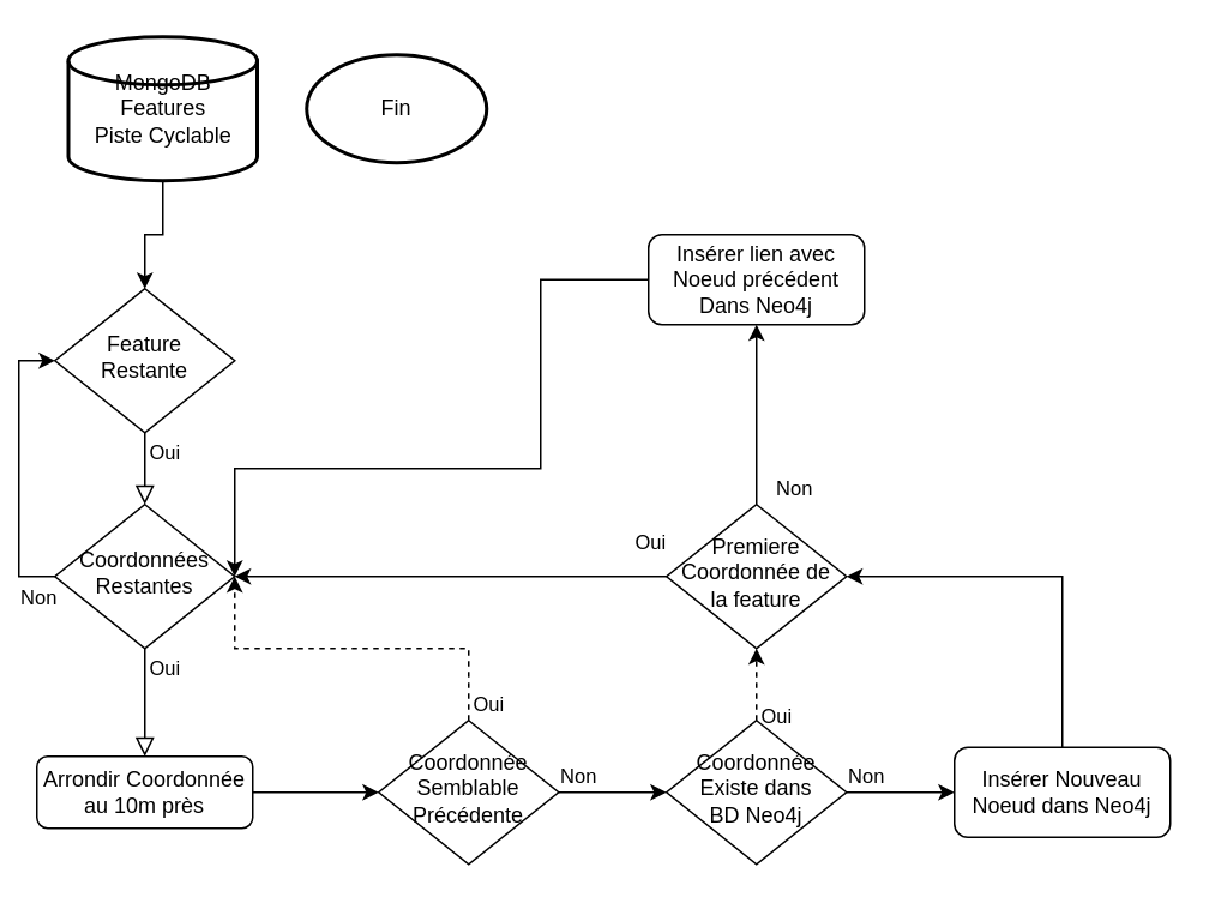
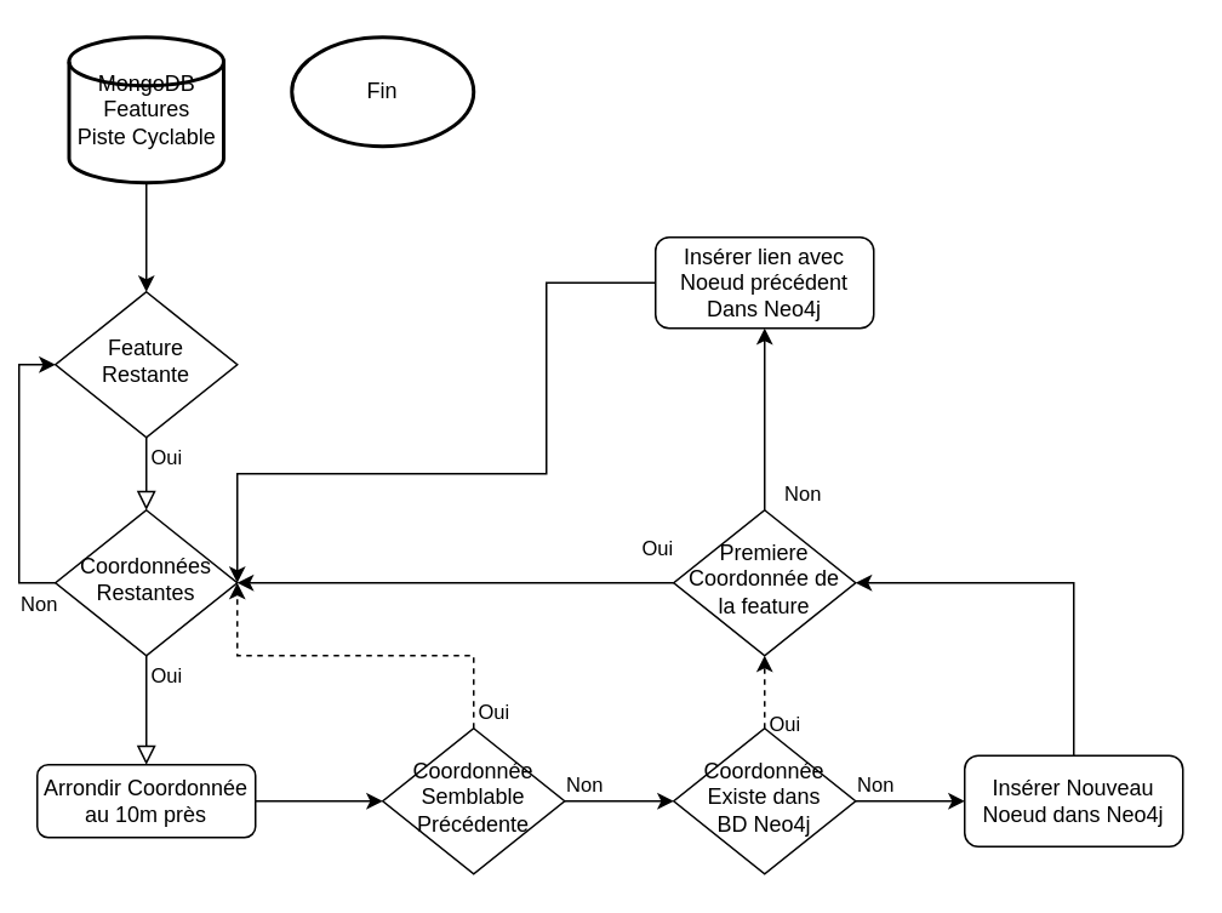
  <mxCell id="0" />
  <mxCell id="1" parent="0" />
  <mxCell id="2" value="" style="rounded=0;html=1;jettySize=auto;orthogonalLoop=1;fontSize=11;endArrow=block;endFill=0;endSize=8;strokeWidth=1;shadow=0;labelBackgroundColor=none;edgeStyle=orthogonalEdgeStyle;" parent="1" source="4" target="7" edge="1"><mxGeometry y="20" relative="1" as="geometry"><mxPoint as="offset" /></mxGeometry></mxCell>
  <mxCell id="3" value="Oui" style="edgeLabel;html=1;align=center;verticalAlign=middle;resizable=0;points=[];" vertex="1" connectable="0" parent="2"><mxGeometry relative="1" as="geometry"><mxPoint x="10" y="-10" as="offset" /></mxGeometry></mxCell>
  <mxCell id="4" value="Feature&lt;br&gt;Restante" style="rhombus;whiteSpace=wrap;html=1;shadow=0;fontFamily=Helvetica;fontSize=12;align=center;strokeWidth=1;spacing=6;spacingTop=-4;" parent="1" vertex="1"><mxGeometry x="30" y="160" width="100" height="80" as="geometry" /></mxCell>
  <mxCell id="5" value="" style="rounded=0;html=1;jettySize=auto;orthogonalLoop=1;fontSize=11;endArrow=block;endFill=0;endSize=8;strokeWidth=1;shadow=0;labelBackgroundColor=none;edgeStyle=orthogonalEdgeStyle;" parent="1" source="7" target="9" edge="1"><mxGeometry x="0.333" y="20" relative="1" as="geometry"><mxPoint as="offset" /></mxGeometry></mxCell>
  <mxCell id="6" value="Oui" style="edgeLabel;html=1;align=center;verticalAlign=middle;resizable=0;points=[];" vertex="1" connectable="0" parent="5"><mxGeometry x="-0.133" y="1" relative="1" as="geometry"><mxPoint x="9" y="-16" as="offset" /></mxGeometry></mxCell>
  <mxCell id="7" value="Coordonnées&lt;br&gt;Restantes" style="rhombus;whiteSpace=wrap;html=1;shadow=0;fontFamily=Helvetica;fontSize=12;align=center;strokeWidth=1;spacing=6;spacingTop=-4;" parent="1" vertex="1"><mxGeometry x="30" y="280" width="100" height="80" as="geometry" /></mxCell>
  <mxCell id="8" style="edgeStyle=orthogonalEdgeStyle;rounded=0;orthogonalLoop=1;jettySize=auto;html=1;entryX=0;entryY=0.5;entryDx=0;entryDy=0;" edge="1" parent="1" source="9" target="17"><mxGeometry relative="1" as="geometry" /></mxCell>
  <mxCell id="9" value="Arrondir Coordonnée au 10m près" style="rounded=1;whiteSpace=wrap;html=1;fontSize=12;glass=0;strokeWidth=1;shadow=0;" parent="1" vertex="1"><mxGeometry x="20" y="420" width="120" height="40" as="geometry" /></mxCell>
  <mxCell id="10" style="edgeStyle=orthogonalEdgeStyle;rounded=0;orthogonalLoop=1;jettySize=auto;html=1;entryX=0.5;entryY=0;entryDx=0;entryDy=0;" edge="1" parent="1" source="11" target="4"><mxGeometry relative="1" as="geometry" /></mxCell>
- <mxCell id="11" value="MongoDB&lt;br&gt;Features&lt;br&gt;Piste Cyclable" style="strokeWidth=2;html=1;shape=mxgraph.flowchart.database;whiteSpace=wrap;" vertex="1" parent="1"><mxGeometry x="37.5" y="20" width="105" height="80" as="geometry" /></mxCell>
- <mxCell id="12" value="Fin" style="strokeWidth=2;html=1;shape=mxgraph.flowchart.start_1;whiteSpace=wrap;" vertex="1" parent="1"><mxGeometry x="170" y="30" width="100" height="60" as="geometry" /></mxCell>
+ <mxCell id="11" value="MongoDB&lt;br&gt;Features&lt;br&gt;Piste Cyclable" style="strokeWidth=2;html=1;shape=mxgraph.flowchart.database;whiteSpace=wrap;" vertex="1" parent="1"><mxGeometry x="37.5" y="20" width="85" height="80" as="geometry" /></mxCell>
+ <mxCell id="12" value="Fin" style="strokeWidth=2;html=1;shape=mxgraph.flowchart.start_1;whiteSpace=wrap;" vertex="1" parent="1"><mxGeometry x="160" y="20" width="100" height="60" as="geometry" /></mxCell>
  <mxCell id="13" style="edgeStyle=orthogonalEdgeStyle;rounded=0;orthogonalLoop=1;jettySize=auto;html=1;exitX=0.5;exitY=0;exitDx=0;exitDy=0;entryX=1;entryY=0.5;entryDx=0;entryDy=0;dashed=1;" edge="1" parent="1" source="17" target="7"><mxGeometry relative="1" as="geometry"><Array as="points"><mxPoint x="260" y="360" /><mxPoint x="130" y="360" /></Array></mxGeometry></mxCell>
  <mxCell id="14" value="Oui" style="edgeLabel;html=1;align=center;verticalAlign=middle;resizable=0;points=[];" vertex="1" connectable="0" parent="13"><mxGeometry x="-0.079" y="-2" relative="1" as="geometry"><mxPoint x="67" y="32" as="offset" /></mxGeometry></mxCell>
  <mxCell id="15" style="edgeStyle=orthogonalEdgeStyle;rounded=0;orthogonalLoop=1;jettySize=auto;html=1;entryX=0;entryY=0.5;entryDx=0;entryDy=0;" edge="1" parent="1" source="17" target="22"><mxGeometry relative="1" as="geometry" /></mxCell>
  <mxCell id="16" value="Non" style="edgeLabel;html=1;align=center;verticalAlign=middle;resizable=0;points=[];" vertex="1" connectable="0" parent="15"><mxGeometry x="-0.133" relative="1" as="geometry"><mxPoint x="-16" y="-10" as="offset" /></mxGeometry></mxCell>
  <mxCell id="17" value="Coordonnée&lt;br&gt;Semblable&lt;br&gt;Précédente" style="rhombus;whiteSpace=wrap;html=1;shadow=0;fontFamily=Helvetica;fontSize=12;align=center;strokeWidth=1;spacing=6;spacingTop=-4;" vertex="1" parent="1"><mxGeometry x="210" y="400" width="100" height="80" as="geometry" /></mxCell>
  <mxCell id="18" style="edgeStyle=orthogonalEdgeStyle;rounded=0;orthogonalLoop=1;jettySize=auto;html=1;entryX=0.5;entryY=1;entryDx=0;entryDy=0;dashed=1;" edge="1" parent="1" source="22" target="25"><mxGeometry relative="1" as="geometry" /></mxCell>
  <mxCell id="19" value="Oui" style="edgeLabel;html=1;align=center;verticalAlign=middle;resizable=0;points=[];" vertex="1" connectable="0" parent="18"><mxGeometry x="-0.35" y="2" relative="1" as="geometry"><mxPoint x="12" y="10" as="offset" /></mxGeometry></mxCell>
  <mxCell id="20" style="edgeStyle=orthogonalEdgeStyle;rounded=0;orthogonalLoop=1;jettySize=auto;html=1;entryX=0;entryY=0.5;entryDx=0;entryDy=0;" edge="1" parent="1" source="22"><mxGeometry relative="1" as="geometry"><mxPoint x="530" y="440" as="targetPoint" /></mxGeometry></mxCell>
  <mxCell id="21" value="Non" style="edgeLabel;html=1;align=center;verticalAlign=middle;resizable=0;points=[];" vertex="1" connectable="0" parent="20"><mxGeometry x="-0.033" y="1" relative="1" as="geometry"><mxPoint x="-19" y="-9" as="offset" /></mxGeometry></mxCell>
  <mxCell id="22" value="Coordonnée&lt;br&gt;Existe dans&lt;br&gt;BD Neo4j" style="rhombus;whiteSpace=wrap;html=1;shadow=0;fontFamily=Helvetica;fontSize=12;align=center;strokeWidth=1;spacing=6;spacingTop=-4;" vertex="1" parent="1"><mxGeometry x="370" y="400" width="100" height="80" as="geometry" /></mxCell>
  <mxCell id="23" style="edgeStyle=orthogonalEdgeStyle;rounded=0;orthogonalLoop=1;jettySize=auto;html=1;entryX=0.5;entryY=1;entryDx=0;entryDy=0;" edge="1" parent="1" source="25" target="31"><mxGeometry relative="1" as="geometry" /></mxCell>
  <mxCell id="24" value="Non" style="edgeLabel;html=1;align=center;verticalAlign=middle;resizable=0;points=[];" vertex="1" connectable="0" parent="23"><mxGeometry x="-0.3" y="2" relative="1" as="geometry"><mxPoint x="22" y="25" as="offset" /></mxGeometry></mxCell>
  <mxCell id="25" value="Premiere Coordonnée de&lt;br&gt;la feature" style="rhombus;whiteSpace=wrap;html=1;shadow=0;fontFamily=Helvetica;fontSize=12;align=center;strokeWidth=1;spacing=6;spacingTop=-4;" vertex="1" parent="1"><mxGeometry x="370" y="280" width="100" height="80" as="geometry" /></mxCell>
  <mxCell id="26" style="edgeStyle=orthogonalEdgeStyle;rounded=0;orthogonalLoop=1;jettySize=auto;html=1;entryX=1;entryY=0.5;entryDx=0;entryDy=0;exitX=0;exitY=0.5;exitDx=0;exitDy=0;" edge="1" parent="1" source="25" target="7"><mxGeometry relative="1" as="geometry"><Array as="points"><mxPoint x="360" y="320" /><mxPoint x="360" y="320" /></Array></mxGeometry></mxCell>
  <mxCell id="27" value="Oui" style="edgeLabel;html=1;align=center;verticalAlign=middle;resizable=0;points=[];" vertex="1" connectable="0" parent="26"><mxGeometry x="-0.544" relative="1" as="geometry"><mxPoint x="45" y="-20" as="offset" /></mxGeometry></mxCell>
  <mxCell id="28" style="edgeStyle=orthogonalEdgeStyle;rounded=0;orthogonalLoop=1;jettySize=auto;html=1;exitX=0;exitY=0.5;exitDx=0;exitDy=0;entryX=0;entryY=0.5;entryDx=0;entryDy=0;" edge="1" parent="1" source="7" target="4"><mxGeometry relative="1" as="geometry" /></mxCell>
  <mxCell id="29" value="Non" style="edgeLabel;html=1;align=center;verticalAlign=middle;resizable=0;points=[];" vertex="1" connectable="0" parent="28"><mxGeometry x="-0.412" relative="1" as="geometry"><mxPoint x="10" y="38" as="offset" /></mxGeometry></mxCell>
  <mxCell id="30" style="edgeStyle=orthogonalEdgeStyle;rounded=0;orthogonalLoop=1;jettySize=auto;html=1;entryX=1;entryY=0.5;entryDx=0;entryDy=0;" edge="1" parent="1" source="31" target="7"><mxGeometry relative="1" as="geometry"><Array as="points"><mxPoint x="300" y="155" /><mxPoint x="300" y="260" /><mxPoint x="130" y="260" /></Array></mxGeometry></mxCell>
  <mxCell id="31" value="Insérer lien avec&lt;br&gt;Noeud précédent&lt;br&gt;Dans Neo4j" style="rounded=1;whiteSpace=wrap;html=1;fontSize=12;glass=0;strokeWidth=1;shadow=0;" vertex="1" parent="1"><mxGeometry x="360" y="130" width="120" height="50" as="geometry" /></mxCell>
  <mxCell id="32" style="edgeStyle=orthogonalEdgeStyle;rounded=0;orthogonalLoop=1;jettySize=auto;html=1;entryX=1;entryY=0.5;entryDx=0;entryDy=0;" edge="1" parent="1" source="33" target="25"><mxGeometry relative="1" as="geometry"><mxPoint x="590" y="340" as="targetPoint" /><Array as="points"><mxPoint x="590" y="320" /></Array></mxGeometry></mxCell>
  <mxCell id="33" value="Insérer Nouveau Noeud dans Neo4j" style="rounded=1;whiteSpace=wrap;html=1;fontSize=12;glass=0;strokeWidth=1;shadow=0;" vertex="1" parent="1"><mxGeometry x="530" y="415" width="120" height="50" as="geometry" /></mxCell>
